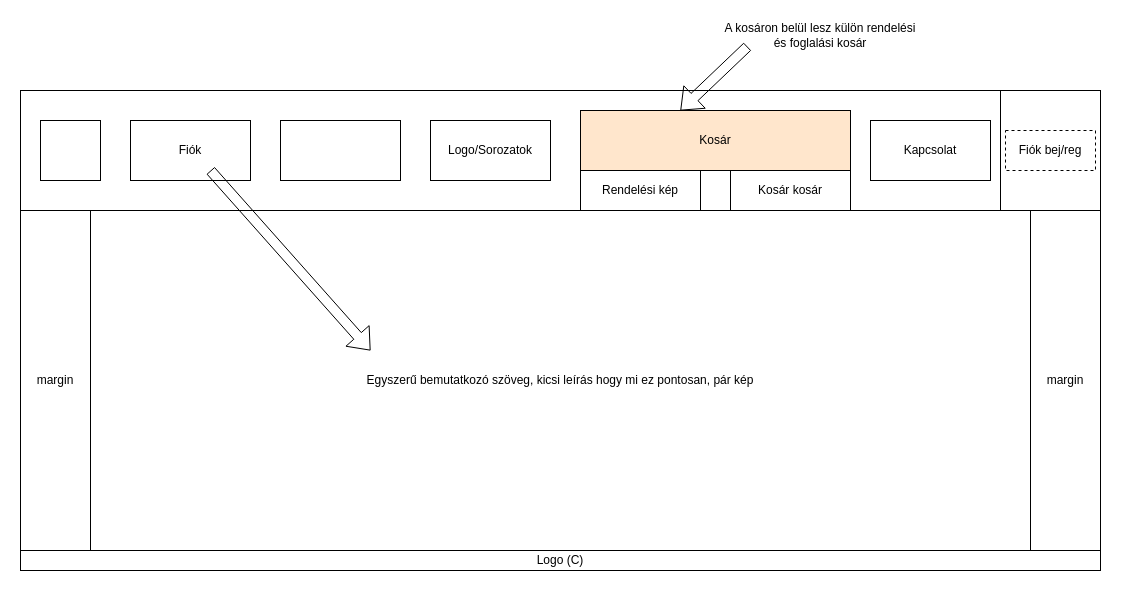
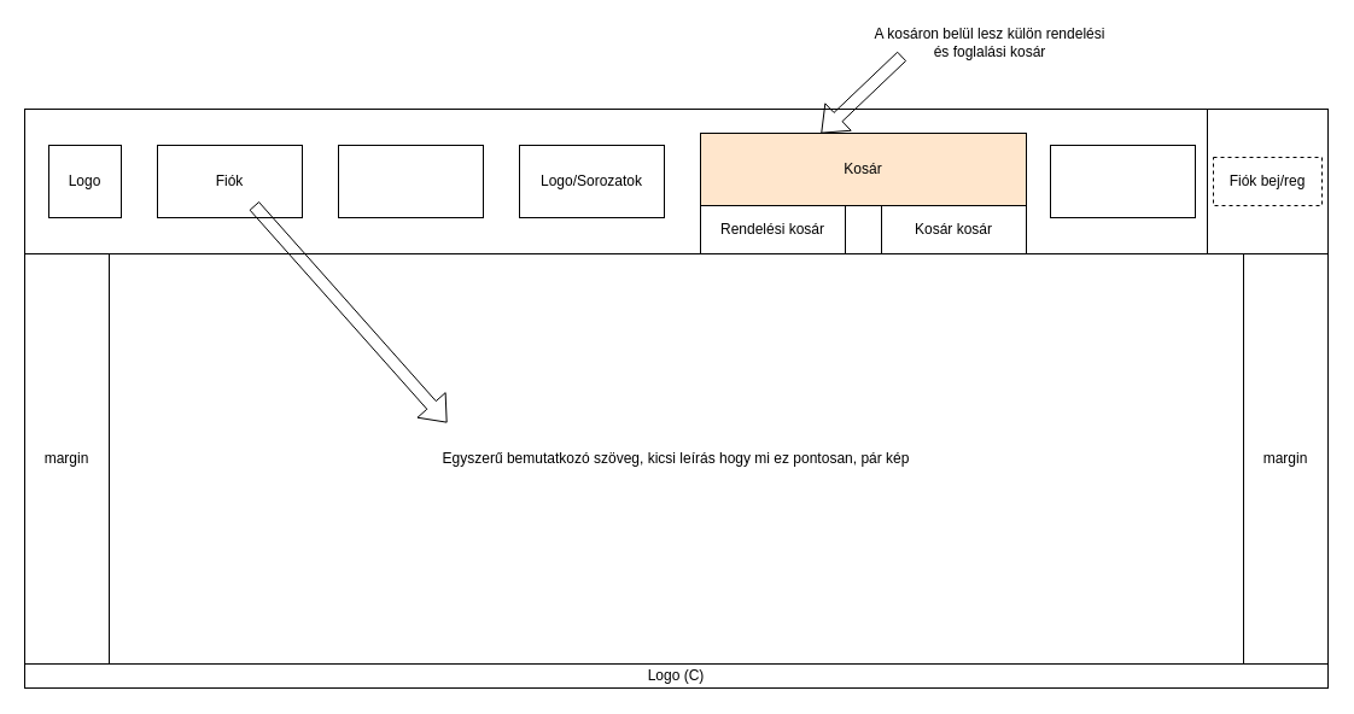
  <mxCell id="0" />
  <mxCell id="1" parent="0" />
  <mxCell id="2" value="" style="rounded=0;whiteSpace=wrap;html=1;" vertex="1" parent="1"><mxGeometry x="20" y="90" width="1080" height="480" as="geometry" /></mxCell>
  <mxCell id="3" value="" style="rounded=0;whiteSpace=wrap;html=1;" vertex="1" parent="1"><mxGeometry x="20" y="90" width="1080" height="120" as="geometry" /></mxCell>
  <mxCell id="4" style="edgeStyle=orthogonalEdgeStyle;rounded=0;orthogonalLoop=1;jettySize=auto;html=1;exitX=0.5;exitY=0;exitDx=0;exitDy=0;" edge="1" parent="1" source="5"><mxGeometry relative="1" as="geometry"><mxPoint x="560" y="550" as="targetPoint" /></mxGeometry></mxCell>
  <mxCell id="5" value="" style="rounded=0;whiteSpace=wrap;html=1;" vertex="1" parent="1"><mxGeometry x="20" y="550" width="1080" height="20" as="geometry" /></mxCell>
  <mxCell id="6" value="" style="rounded=0;whiteSpace=wrap;html=1;" vertex="1" parent="1"><mxGeometry x="1000" y="90" width="100" height="120" as="geometry" /></mxCell>
  <mxCell id="7" value="" style="rounded=0;whiteSpace=wrap;html=1;" vertex="1" parent="1"><mxGeometry x="130" y="120" width="120" height="60" as="geometry" /></mxCell>
  <mxCell id="8" value="" style="rounded=0;whiteSpace=wrap;html=1;" vertex="1" parent="1"><mxGeometry x="730" y="150" width="120" height="60" as="geometry" /></mxCell>
  <mxCell id="9" value="" style="rounded=0;whiteSpace=wrap;html=1;" vertex="1" parent="1"><mxGeometry x="280" y="120" width="120" height="60" as="geometry" /></mxCell>
  <mxCell id="10" value="" style="rounded=0;whiteSpace=wrap;html=1;" vertex="1" parent="1"><mxGeometry x="580" y="150" width="120" height="60" as="geometry" /></mxCell>
  <mxCell id="11" value="" style="rounded=0;whiteSpace=wrap;html=1;" vertex="1" parent="1"><mxGeometry x="430" y="120" width="120" height="60" as="geometry" /></mxCell>
  <mxCell id="12" value="" style="rounded=0;whiteSpace=wrap;html=1;" vertex="1" parent="1"><mxGeometry x="90" y="210" width="940" height="340" as="geometry" /></mxCell>
  <mxCell id="13" value="Fiók" style="text;html=1;align=center;verticalAlign=middle;whiteSpace=wrap;rounded=0;" vertex="1" parent="1"><mxGeometry x="130" y="120" width="120" height="60" as="geometry" /></mxCell>
  <mxCell id="14" value="" style="rounded=0;whiteSpace=wrap;html=1;" vertex="1" parent="1"><mxGeometry x="40" y="120" width="60" height="60" as="geometry" /></mxCell>
+ <mxCell id="15" value="&lt;div&gt;Logo&lt;/div&gt;" style="text;html=1;align=center;verticalAlign=middle;whiteSpace=wrap;rounded=0;" vertex="1" parent="1"><mxGeometry x="40" y="120" width="60" height="60" as="geometry" /></mxCell>
  <mxCell id="16" value="Logo/Sorozatok" style="text;html=1;align=center;verticalAlign=middle;whiteSpace=wrap;rounded=0;" vertex="1" parent="1"><mxGeometry x="430" y="120" width="120" height="60" as="geometry" /></mxCell>
- <mxCell id="17" value="Rendelési kép" style="text;html=1;align=center;verticalAlign=middle;whiteSpace=wrap;rounded=0;" vertex="1" parent="1"><mxGeometry x="580" y="160" width="120" height="60" as="geometry" /></mxCell>
+ <mxCell id="17" value="Rendelési kosár" style="text;html=1;align=center;verticalAlign=middle;whiteSpace=wrap;rounded=0;" vertex="1" parent="1"><mxGeometry x="580" y="160" width="120" height="60" as="geometry" /></mxCell>
  <mxCell id="18" value="Logo (C)" style="text;html=1;align=center;verticalAlign=middle;whiteSpace=wrap;rounded=0;" vertex="1" parent="1"><mxGeometry x="20" y="550" width="1080" height="20" as="geometry" /></mxCell>
  <mxCell id="19" value="margin" style="text;html=1;align=center;verticalAlign=middle;whiteSpace=wrap;rounded=0;" vertex="1" parent="1"><mxGeometry x="20" y="210" width="70" height="340" as="geometry" /></mxCell>
  <mxCell id="20" value="margin" style="text;html=1;align=center;verticalAlign=middle;whiteSpace=wrap;rounded=0;" vertex="1" parent="1"><mxGeometry x="1030" y="210" width="70" height="340" as="geometry" /></mxCell>
  <mxCell id="21" value="Fiók bej/reg" style="rounded=0;whiteSpace=wrap;html=1;dashed=1;" vertex="1" parent="1"><mxGeometry x="1005" y="130" width="90" height="40" as="geometry" /></mxCell>
  <mxCell id="22" value="" style="rounded=0;whiteSpace=wrap;html=1;" vertex="1" parent="1"><mxGeometry x="870" y="120" width="120" height="60" as="geometry" /></mxCell>
- <mxCell id="23" value="Kapcsolat" style="text;html=1;align=center;verticalAlign=middle;whiteSpace=wrap;rounded=0;" vertex="1" parent="1"><mxGeometry x="870" y="120" width="120" height="60" as="geometry" /></mxCell>
  <mxCell id="24" value="Kosár kosár" style="text;html=1;align=center;verticalAlign=middle;whiteSpace=wrap;rounded=0;" vertex="1" parent="1"><mxGeometry x="730" y="160" width="120" height="60" as="geometry" /></mxCell>
  <mxCell id="25" value="Kosár" style="rounded=0;whiteSpace=wrap;html=1;fillColor=#ffe6cc;" vertex="1" parent="1"><mxGeometry x="580" y="110" width="270" height="60" as="geometry" /></mxCell>
  <mxCell id="26" value="A kosáron belül lesz külön rendelési és foglalási kosár" style="text;html=1;align=center;verticalAlign=middle;whiteSpace=wrap;rounded=0;" vertex="1" parent="1"><mxGeometry x="720" y="20" width="200" height="30" as="geometry" /></mxCell>
  <mxCell id="27" value="" style="endArrow=classic;html=1;rounded=0;entryX=0.37;entryY=0;entryDx=0;entryDy=0;shape=flexArrow;entryPerimeter=0;exitX=0.135;exitY=0.867;exitDx=0;exitDy=0;exitPerimeter=0;" edge="1" parent="1" source="26" target="25"><mxGeometry width="50" height="50" relative="1" as="geometry"><mxPoint x="600" y="70" as="sourcePoint" /><mxPoint x="480" y="150" as="targetPoint" /></mxGeometry></mxCell>
  <mxCell id="28" value="Egyszerű bemutatkozó szöveg, kicsi leírás hogy mi ez pontosan, pár kép" style="rounded=0;whiteSpace=wrap;html=1;" vertex="1" parent="1"><mxGeometry x="90" y="210" width="940" height="340" as="geometry" /></mxCell>
  <mxCell id="29" value="" style="shape=flexArrow;endArrow=classic;html=1;rounded=0;" edge="1" parent="1"><mxGeometry width="50" height="50" relative="1" as="geometry"><mxPoint x="210.002" y="170" as="sourcePoint" /><mxPoint x="370" y="350" as="targetPoint" /></mxGeometry></mxCell>
